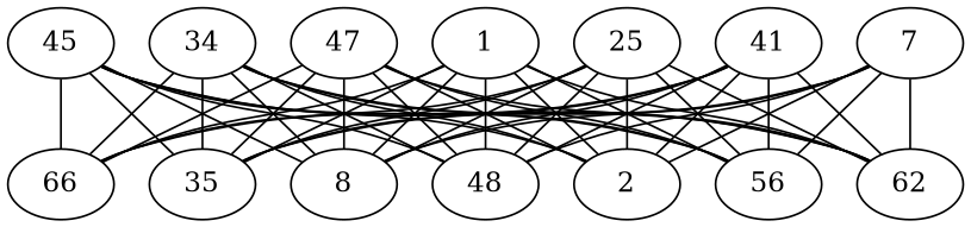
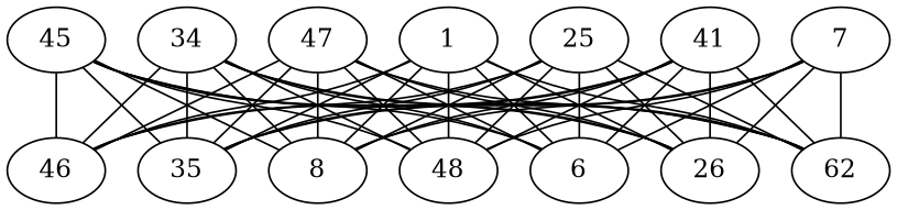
  graph {
    n1 [label=1]
-   2
-   26 [label=56]
+   2 [label=6]
+   26
    n4 [label=62]
-   46 [label=66]
+   46
    35
    8
    48
    n9 [label=25]
    n10 [label=41]
    n11 [label=45]
    n12 [label=34]
    n13 [label=7]
    n14 [label=47]
    n1 -- 2
    n1 -- 26
    n1 -- n4
    n1 -- 46
    n1 -- 35
    n1 -- 8
    n1 -- 48
    n9 -- 2
    n9 -- 26
    n9 -- n4
    n9 -- 46
    n9 -- 35
    n9 -- 8
    n9 -- 48
    n10 -- 2
    n10 -- 26
    n10 -- n4
    n10 -- 46
    n10 -- 35
    n10 -- 8
    n10 -- 48
    n11 -- 2
    n11 -- 26
    n11 -- n4
    n11 -- 46
    n11 -- 35
    n11 -- 8
    n11 -- 48
    n12 -- 2
    n12 -- 26
    n12 -- n4
    n12 -- 46
    n12 -- 35
    n12 -- 8
    n12 -- 48
    n13 -- 2
    n13 -- 26
    n13 -- n4
    n13 -- 35
    n13 -- 8
    n13 -- 48
    n14 -- 2
    n14 -- 26
    n14 -- n4
    n14 -- 46
    n14 -- 35
    n14 -- 8
    n14 -- 48
  }
